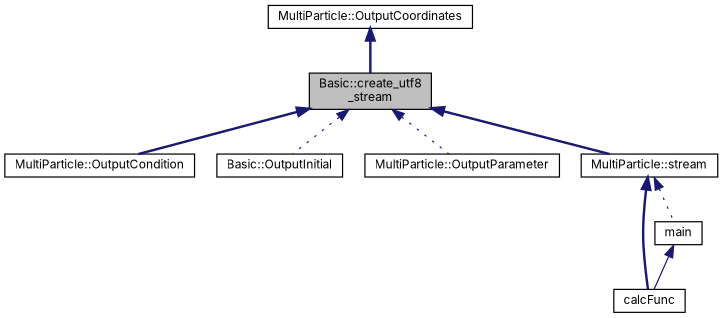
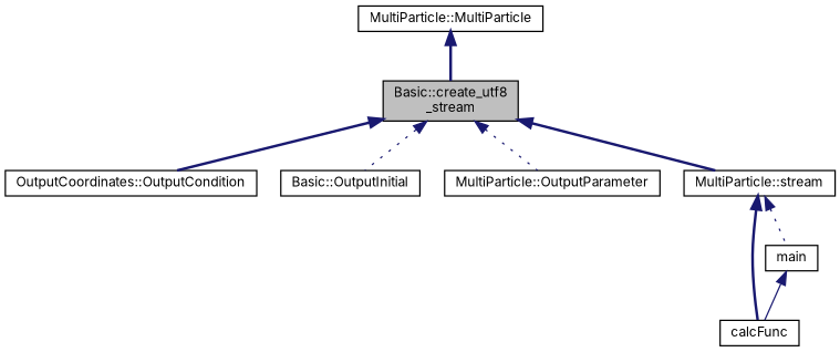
  digraph {
    fontname=Inter
    rankdir=TB
    node [color=black fillcolor=white fontname=Inter fontsize=10 shape=record style=filled]
    edge [color=midnightblue dir=back fontname=Inter fontsize=10 labelfontname=Helvetica labelfontsize=10 style=bold]
    n1 [fillcolor=grey75 fontcolor=black height=0.2 label="Basic::create_utf8\l_stream" width=0.4]
-   n2 [height=0.2 label="MultiParticle::OutputCondition" width=0.4]
+   n2 [height=0.2 label="OutputCoordinates::OutputCondition" width=0.4]
    n3 [height=0.2 label="Basic::OutputInitial" width=0.4]
    n4 [height=0.2 label="MultiParticle::OutputParameter" width=0.4]
    n5 [height=0.2 label="MultiParticle::stream" width=0.4]
-   n6 [height=0.2 label="MultiParticle::OutputCoordinates" width=0.4]
+   n6 [height=0.2 label="MultiParticle::MultiParticle" width=0.4]
    n7 [height=0.2 label=calcFunc width=0.4]
    n8 [height=0.2 label=main width=0.4]
    n1 -> n2
    n1 -> n3 [style=dotted]
    n1 -> n4 [style=dotted]
    n1 -> n5
    n5 -> n7
    n5 -> n8 [style=dotted]
    n6 -> n1
    n8 -> n7 [style=solid]
  }
